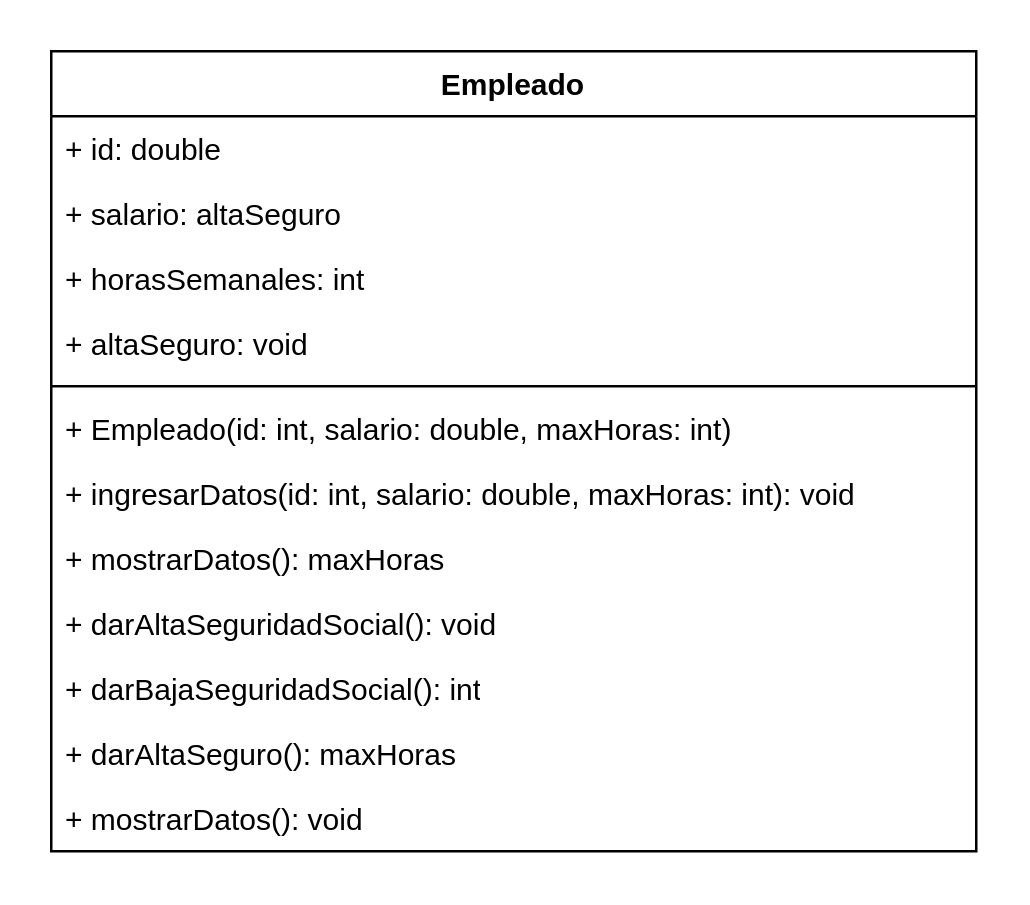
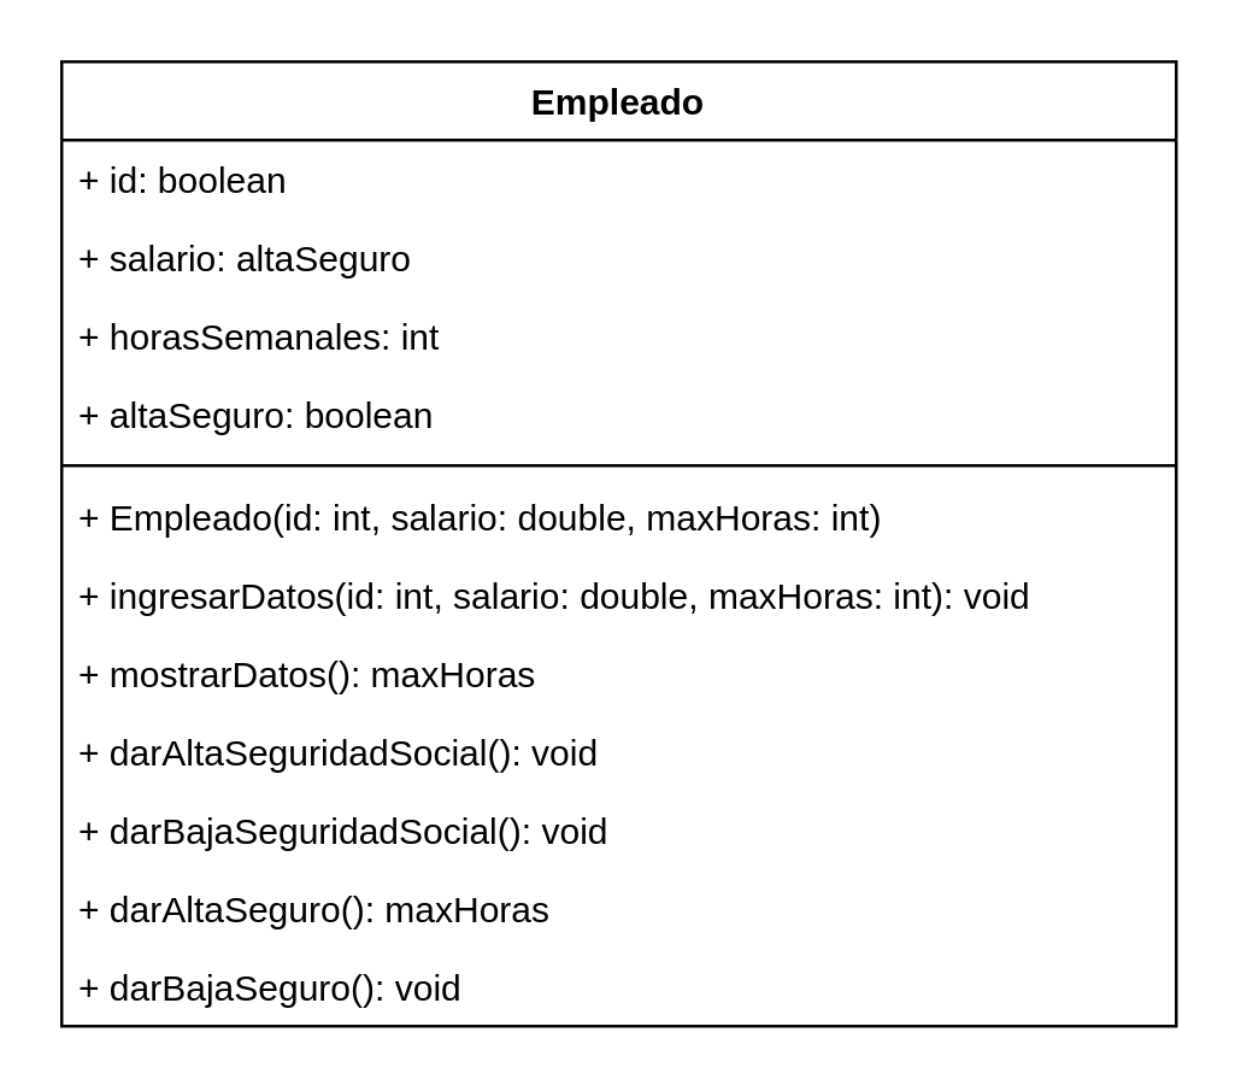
  <mxCell id="0" />
  <mxCell id="1" parent="0" />
  <mxCell id="2" value="Empleado" style="swimlane;fontStyle=1;align=center;verticalAlign=top;childLayout=stackLayout;horizontal=1;startSize=26;horizontalStack=0;resizeParent=1;resizeParentMax=0;resizeLast=0;collapsible=1;marginBottom=0;whiteSpace=wrap;html=1;" vertex="1" parent="1"><mxGeometry x="20" y="20" width="370" height="320" as="geometry" /></mxCell>
- <mxCell id="3" value="+ id: double" style="text;strokeColor=none;fillColor=none;align=left;verticalAlign=top;spacingLeft=4;spacingRight=4;overflow=hidden;rotatable=0;points=[[0,0.5],[1,0.5]];portConstraint=eastwest;whiteSpace=wrap;html=1;" vertex="1" parent="2"><mxGeometry y="26" width="370" height="26" as="geometry" /></mxCell>
+ <mxCell id="3" value="+ id: boolean" style="text;strokeColor=none;fillColor=none;align=left;verticalAlign=top;spacingLeft=4;spacingRight=4;overflow=hidden;rotatable=0;points=[[0,0.5],[1,0.5]];portConstraint=eastwest;whiteSpace=wrap;html=1;" vertex="1" parent="2"><mxGeometry y="26" width="370" height="26" as="geometry" /></mxCell>
  <mxCell id="4" value="+ salario: altaSeguro&lt;span style=&quot;white-space: pre;&quot;&gt;&#09;&lt;/span&gt;" style="text;strokeColor=none;fillColor=none;align=left;verticalAlign=top;spacingLeft=4;spacingRight=4;overflow=hidden;rotatable=0;points=[[0,0.5],[1,0.5]];portConstraint=eastwest;whiteSpace=wrap;html=1;" vertex="1" parent="2"><mxGeometry y="52" width="370" height="26" as="geometry" /></mxCell>
  <mxCell id="5" value="+ horasSemanales: int" style="text;strokeColor=none;fillColor=none;align=left;verticalAlign=top;spacingLeft=4;spacingRight=4;overflow=hidden;rotatable=0;points=[[0,0.5],[1,0.5]];portConstraint=eastwest;whiteSpace=wrap;html=1;" vertex="1" parent="2"><mxGeometry y="78" width="370" height="26" as="geometry" /></mxCell>
- <mxCell id="6" value="+ altaSeguro: void" style="text;strokeColor=none;fillColor=none;align=left;verticalAlign=top;spacingLeft=4;spacingRight=4;overflow=hidden;rotatable=0;points=[[0,0.5],[1,0.5]];portConstraint=eastwest;whiteSpace=wrap;html=1;" vertex="1" parent="2"><mxGeometry y="104" width="370" height="26" as="geometry" /></mxCell>
+ <mxCell id="6" value="+ altaSeguro: boolean" style="text;strokeColor=none;fillColor=none;align=left;verticalAlign=top;spacingLeft=4;spacingRight=4;overflow=hidden;rotatable=0;points=[[0,0.5],[1,0.5]];portConstraint=eastwest;whiteSpace=wrap;html=1;" vertex="1" parent="2"><mxGeometry y="104" width="370" height="26" as="geometry" /></mxCell>
  <mxCell id="7" value="" style="line;strokeWidth=1;fillColor=none;align=left;verticalAlign=middle;spacingTop=-1;spacingLeft=3;spacingRight=3;rotatable=0;labelPosition=right;points=[];portConstraint=eastwest;strokeColor=inherit;" vertex="1" parent="2"><mxGeometry y="130" width="370" height="8" as="geometry" /></mxCell>
  <mxCell id="8" value="+ &lt;span class=&quot;hljs-title function_ invoke__&quot;&gt;Empleado&lt;/span&gt;(&lt;span class=&quot;hljs-attr&quot;&gt;id&lt;/span&gt;: &lt;span class=&quot;hljs-keyword&quot;&gt;int&lt;/span&gt;, &lt;span class=&quot;hljs-attr&quot;&gt;salario&lt;/span&gt;: &lt;span class=&quot;hljs-keyword&quot;&gt;double&lt;/span&gt;, &lt;span class=&quot;hljs-attr&quot;&gt;maxHoras&lt;/span&gt;: &lt;span class=&quot;hljs-keyword&quot;&gt;int&lt;/span&gt;)" style="text;strokeColor=none;fillColor=none;align=left;verticalAlign=top;spacingLeft=4;spacingRight=4;overflow=hidden;rotatable=0;points=[[0,0.5],[1,0.5]];portConstraint=eastwest;whiteSpace=wrap;html=1;" vertex="1" parent="2"><mxGeometry y="138" width="370" height="26" as="geometry" /></mxCell>
  <mxCell id="9" value="+ &lt;span class=&quot;hljs-title function_ invoke__&quot;&gt;ingresarDatos&lt;/span&gt;(&lt;span class=&quot;hljs-attr&quot;&gt;id&lt;/span&gt;: &lt;span class=&quot;hljs-keyword&quot;&gt;int&lt;/span&gt;, &lt;span class=&quot;hljs-attr&quot;&gt;salario&lt;/span&gt;: &lt;span class=&quot;hljs-keyword&quot;&gt;double&lt;/span&gt;, &lt;span class=&quot;hljs-attr&quot;&gt;maxHoras&lt;/span&gt;: &lt;span class=&quot;hljs-keyword&quot;&gt;int&lt;/span&gt;): &lt;span class=&quot;hljs-keyword&quot;&gt;void&lt;/span&gt;" style="text;strokeColor=none;fillColor=none;align=left;verticalAlign=top;spacingLeft=4;spacingRight=4;overflow=hidden;rotatable=0;points=[[0,0.5],[1,0.5]];portConstraint=eastwest;whiteSpace=wrap;html=1;" vertex="1" parent="2"><mxGeometry y="164" width="370" height="26" as="geometry" /></mxCell>
  <mxCell id="10" value="+ &lt;span class=&quot;hljs-title function_ invoke__&quot;&gt;mostrarDatos&lt;/span&gt;(): &lt;span class=&quot;hljs-keyword&quot;&gt;maxHoras&lt;/span&gt;" style="text;strokeColor=none;fillColor=none;align=left;verticalAlign=top;spacingLeft=4;spacingRight=4;overflow=hidden;rotatable=0;points=[[0,0.5],[1,0.5]];portConstraint=eastwest;whiteSpace=wrap;html=1;" vertex="1" parent="2"><mxGeometry y="190" width="370" height="26" as="geometry" /></mxCell>
  <mxCell id="11" value="&lt;span class=&quot;hljs-title function_ invoke__&quot;&gt;+ darAltaSeguridadSocial&lt;/span&gt;(): &lt;span class=&quot;hljs-keyword&quot;&gt;void&lt;/span&gt;" style="text;strokeColor=none;fillColor=none;align=left;verticalAlign=top;spacingLeft=4;spacingRight=4;overflow=hidden;rotatable=0;points=[[0,0.5],[1,0.5]];portConstraint=eastwest;whiteSpace=wrap;html=1;" vertex="1" parent="2"><mxGeometry y="216" width="370" height="26" as="geometry" /></mxCell>
- <mxCell id="12" value="+ &lt;span class=&quot;hljs-title function_ invoke__&quot;&gt;darBajaSeguridadSocial&lt;/span&gt;(): &lt;span class=&quot;hljs-keyword&quot;&gt;int&lt;/span&gt;" style="text;strokeColor=none;fillColor=none;align=left;verticalAlign=top;spacingLeft=4;spacingRight=4;overflow=hidden;rotatable=0;points=[[0,0.5],[1,0.5]];portConstraint=eastwest;whiteSpace=wrap;html=1;" vertex="1" parent="2"><mxGeometry y="242" width="370" height="26" as="geometry" /></mxCell>
+ <mxCell id="12" value="+ &lt;span class=&quot;hljs-title function_ invoke__&quot;&gt;darBajaSeguridadSocial&lt;/span&gt;(): &lt;span class=&quot;hljs-keyword&quot;&gt;void&lt;/span&gt;" style="text;strokeColor=none;fillColor=none;align=left;verticalAlign=top;spacingLeft=4;spacingRight=4;overflow=hidden;rotatable=0;points=[[0,0.5],[1,0.5]];portConstraint=eastwest;whiteSpace=wrap;html=1;" vertex="1" parent="2"><mxGeometry y="242" width="370" height="26" as="geometry" /></mxCell>
  <mxCell id="13" value="+ &lt;span class=&quot;hljs-title function_ invoke__&quot;&gt;darAltaSeguro&lt;/span&gt;(): &lt;span class=&quot;hljs-keyword&quot;&gt;maxHoras&lt;/span&gt;" style="text;strokeColor=none;fillColor=none;align=left;verticalAlign=top;spacingLeft=4;spacingRight=4;overflow=hidden;rotatable=0;points=[[0,0.5],[1,0.5]];portConstraint=eastwest;whiteSpace=wrap;html=1;" vertex="1" parent="2"><mxGeometry y="268" width="370" height="26" as="geometry" /></mxCell>
- <mxCell id="14" value="+ &lt;span class=&quot;hljs-title function_ invoke__&quot;&gt;mostrarDatos&lt;/span&gt;(): &lt;span class=&quot;hljs-keyword&quot;&gt;void&lt;/span&gt;" style="text;strokeColor=none;fillColor=none;align=left;verticalAlign=top;spacingLeft=4;spacingRight=4;overflow=hidden;rotatable=0;points=[[0,0.5],[1,0.5]];portConstraint=eastwest;whiteSpace=wrap;html=1;" vertex="1" parent="2"><mxGeometry y="294" width="370" height="26" as="geometry" /></mxCell>
+ <mxCell id="14" value="+ &lt;span class=&quot;hljs-title function_ invoke__&quot;&gt;darBajaSeguro&lt;/span&gt;(): &lt;span class=&quot;hljs-keyword&quot;&gt;void&lt;/span&gt;" style="text;strokeColor=none;fillColor=none;align=left;verticalAlign=top;spacingLeft=4;spacingRight=4;overflow=hidden;rotatable=0;points=[[0,0.5],[1,0.5]];portConstraint=eastwest;whiteSpace=wrap;html=1;" vertex="1" parent="2"><mxGeometry y="294" width="370" height="26" as="geometry" /></mxCell>
